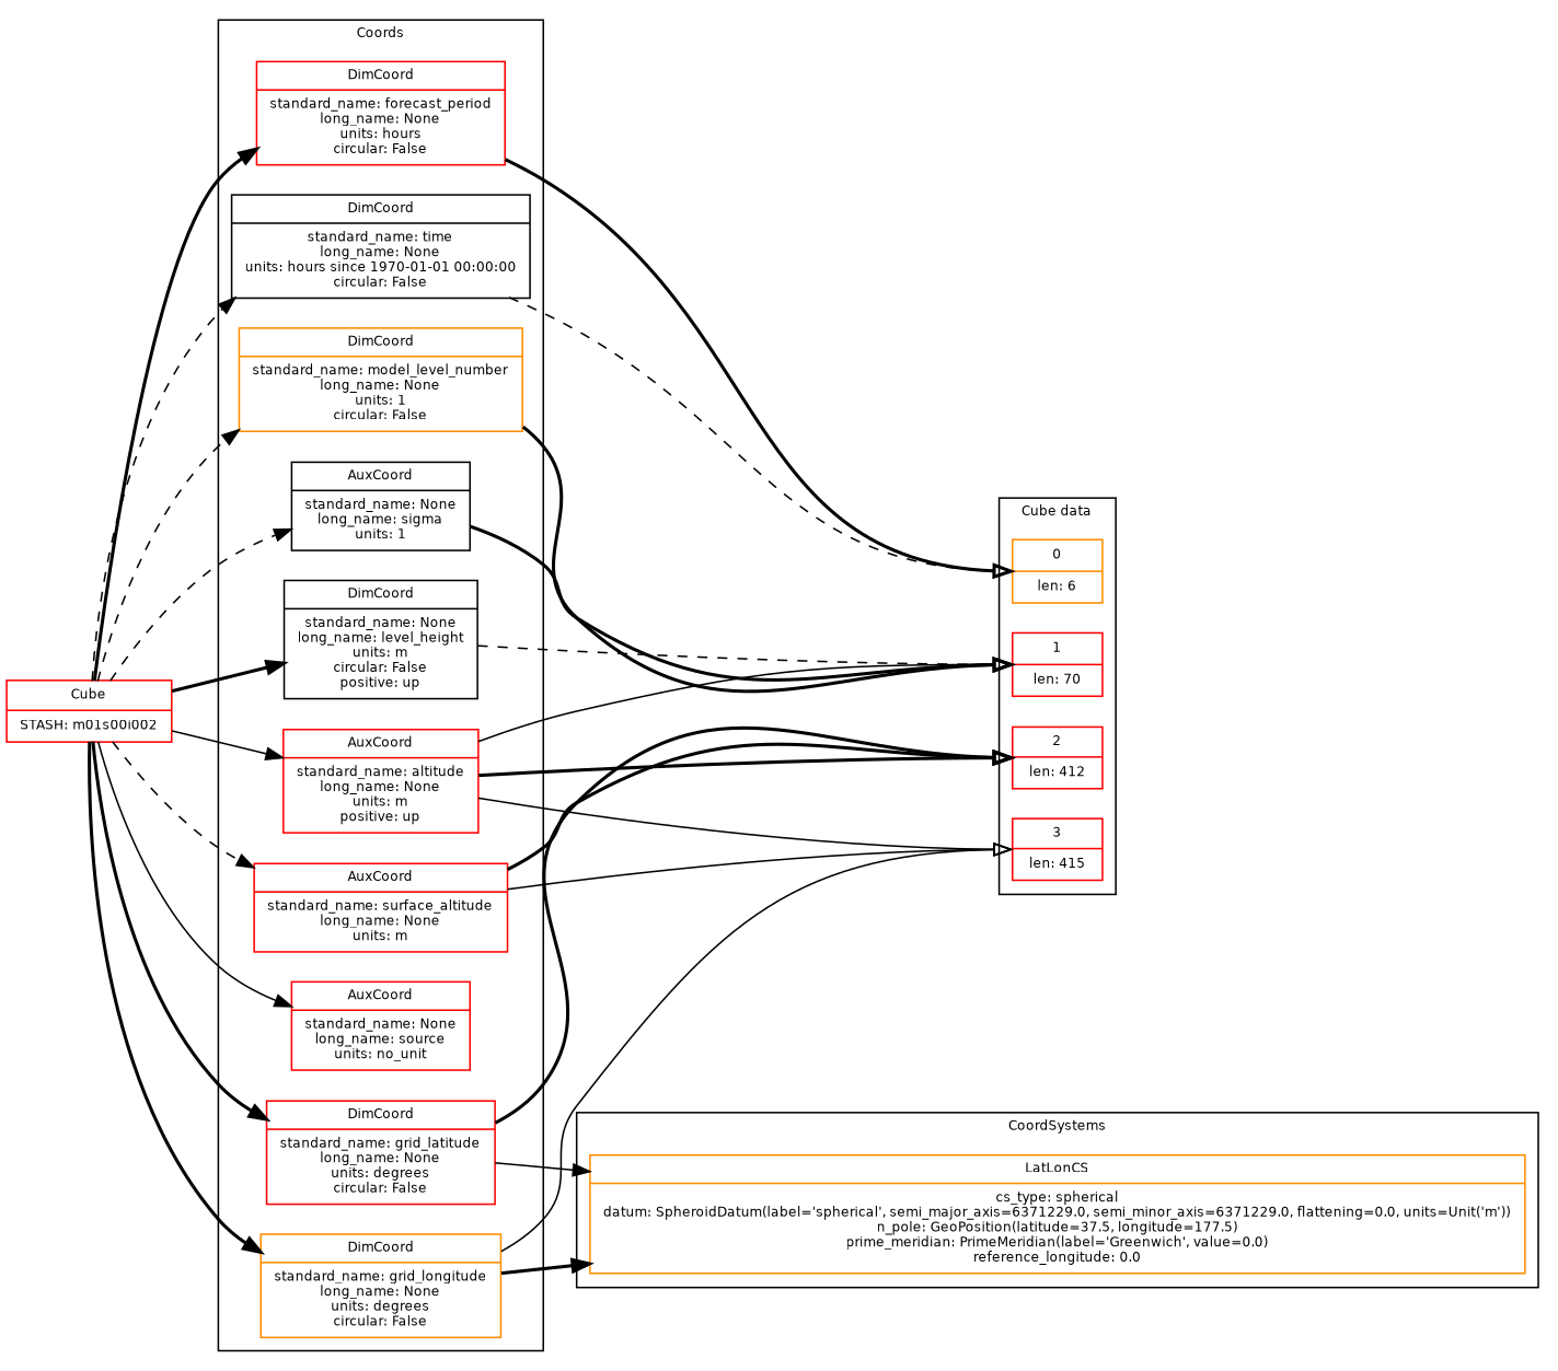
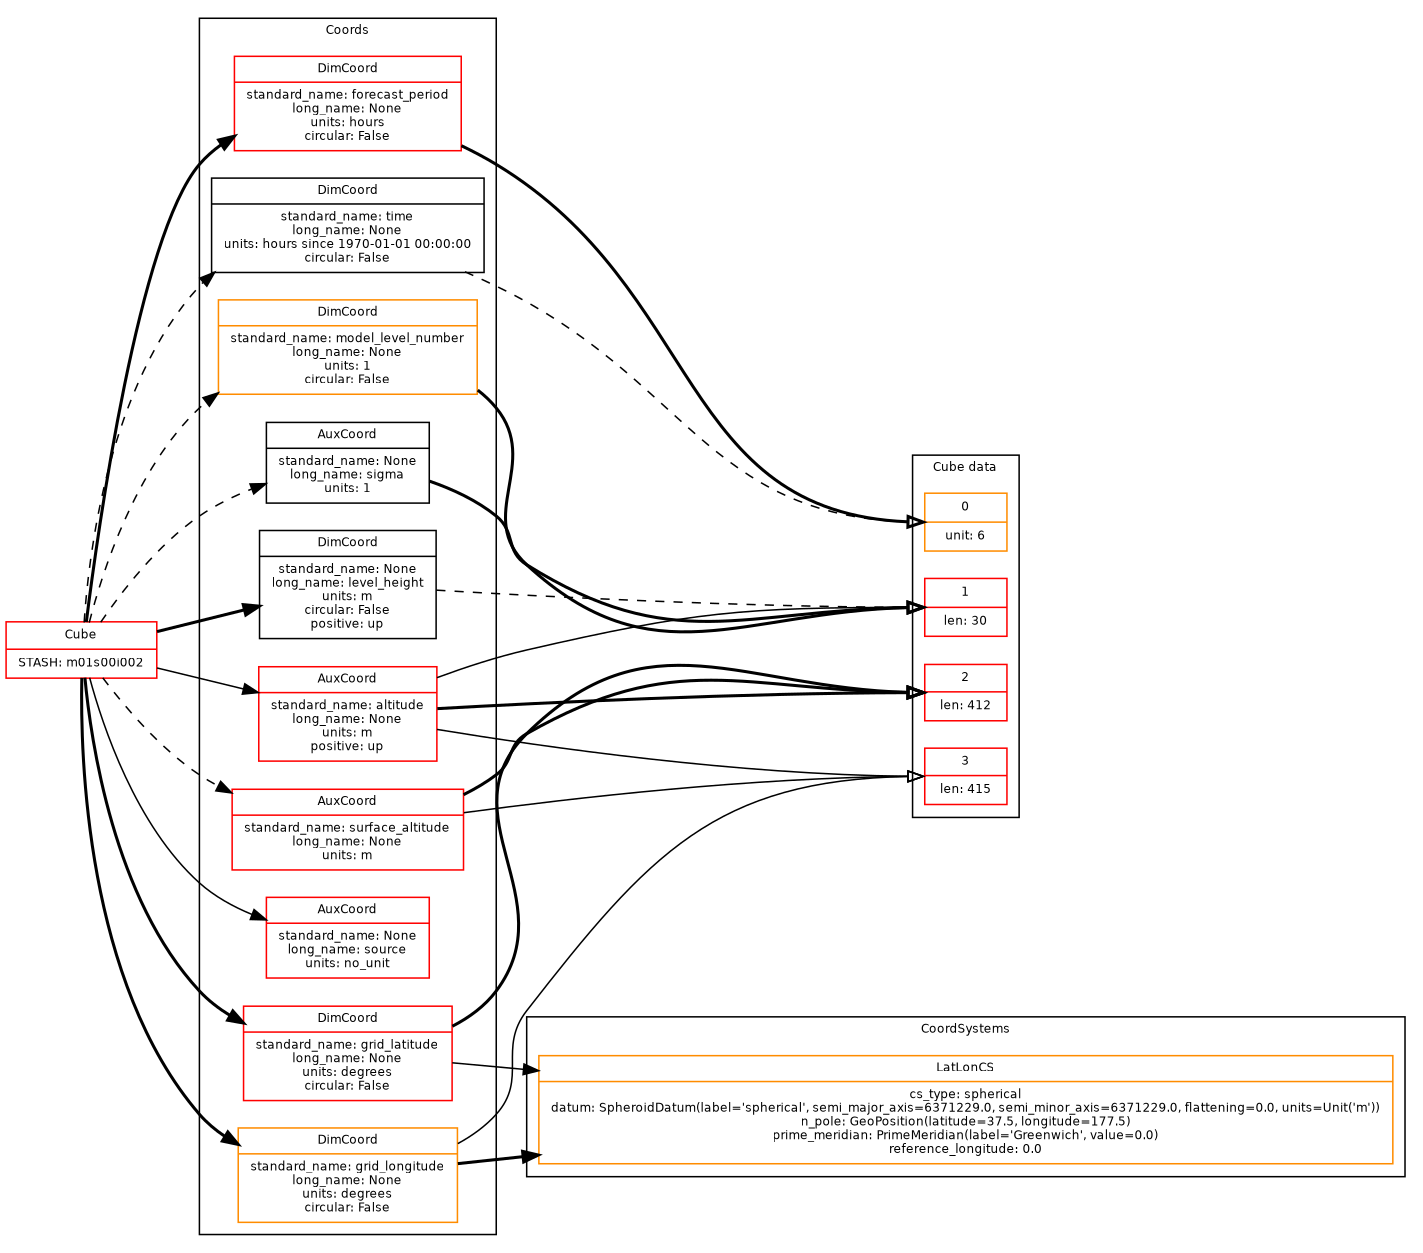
  digraph {
    fontname="Bitstream Vera Sans"
    fontsize=8
    rankdir=LR
    node [color=red fontname="Bitstream Vera Sans" fontsize=8 shape=record]
    edge [arrowhead=onormal style=bold]
-   n1 [color=darkorange label="0|len: 6"]
-   n2 [label="1|len: 70"]
+   n1 [color=darkorange label="0|unit: 6"]
+   n2 [label="1|len: 30"]
    n3 [label="2|len: 412"]
    n4 [label="3|len: 415"]
    n5 [label="AuxCoord|standard_name: altitude\nlong_name: None\nunits: m\npositive: up"]
    n6 [label="DimCoord|standard_name: forecast_period\nlong_name: None\nunits: hours\ncircular: False"]
    n7 [label="DimCoord|standard_name: grid_latitude\nlong_name: None\nunits: degrees\ncircular: False"]
    n8 [color=darkorange label="DimCoord|standard_name: grid_longitude\nlong_name: None\nunits: degrees\ncircular: False"]
    n9 [color=black label="DimCoord|standard_name: None\nlong_name: level_height\nunits: m\ncircular: False\npositive: up"]
    n10 [color=darkorange label="DimCoord|standard_name: model_level_number\nlong_name: None\nunits: 1\ncircular: False"]
    n11 [color=black label="AuxCoord|standard_name: None\nlong_name: sigma\nunits: 1"]
    n12 [label="AuxCoord|standard_name: None\nlong_name: source\nunits: no_unit"]
    n13 [label="AuxCoord|standard_name: surface_altitude\nlong_name: None\nunits: m"]
    n14 [color=black label="DimCoord|standard_name: time\nlong_name: None\nunits: hours since 1970-01-01 00:00:00\ncircular: False"]
    n15 [color=darkorange label="LatLonCS|cs_type: spherical\ndatum: SpheroidDatum(label='spherical', semi_major_axis=6371229.0, semi_minor_axis=6371229.0, flattening=0.0, units=Unit('m'))\nn_pole: GeoPosition(latitude=37.5, longitude=177.5)\nprime_meridian: PrimeMeridian(label='Greenwich', value=0.0)\nreference_longitude: 0.0"]
    n16 [label="Cube|STASH: m01s00i002"]
    subgraph cluster_1 {
      label="Cube data"
      n1
      n2
      n3
      n4
    }
    subgraph cluster_2 {
      label=Coords
      n5
      n6
      n7
      n8
      n9
      n10
      n11
      n12
      n13
      n14
    }
    subgraph cluster_3 {
      label=CoordSystems
      n15
    }
    n5 -> n2 [headport=w style=solid]
    n5 -> n3 [headport=w]
    n5 -> n4 [headport=w style=solid]
    n6 -> n1 [headport=w]
    n7 -> n3 [headport=w]
    n7 -> n15 [arrowhead=normal style=solid]
    n8 -> n4 [headport=w style=solid]
    n8 -> n15 [arrowhead=normal]
    n9 -> n2 [headport=w style=dashed]
    n10 -> n2 [headport=w]
    n11 -> n2 [headport=w]
    n13 -> n3 [headport=w]
    n13 -> n4 [headport=w style=solid]
    n14 -> n1 [headport=w style=dashed]
    n16 -> n5 [arrowhead=normal style=solid]
    n16 -> n6 [arrowhead=normal]
    n16 -> n7 [arrowhead=normal]
    n16 -> n8 [arrowhead=normal]
    n16 -> n9 [arrowhead=normal]
    n16 -> n10 [arrowhead=normal style=dashed]
    n16 -> n11 [arrowhead=normal style=dashed]
    n16 -> n12 [arrowhead=normal style=solid]
    n16 -> n13 [arrowhead=normal style=dashed]
    n16 -> n14 [arrowhead=normal style=dashed]
  }
